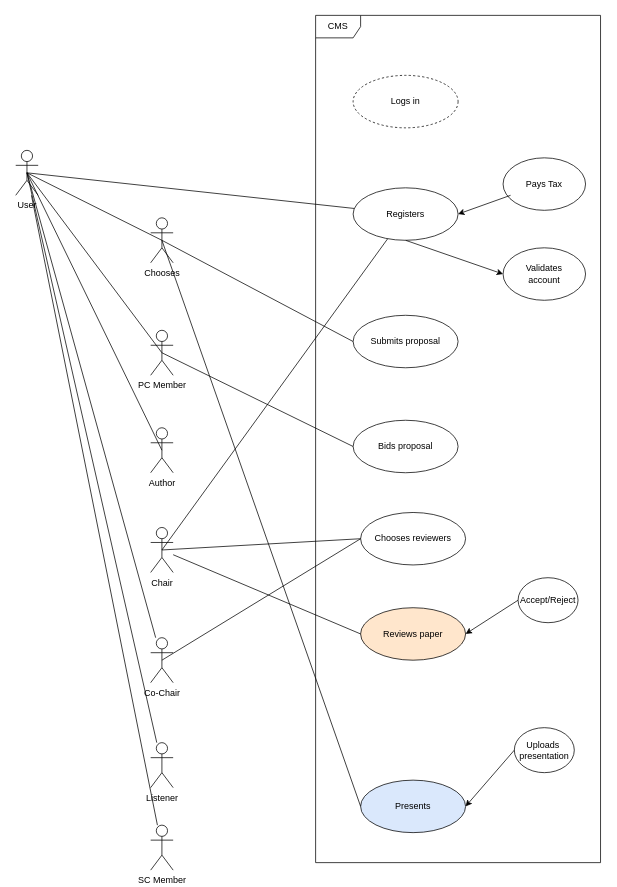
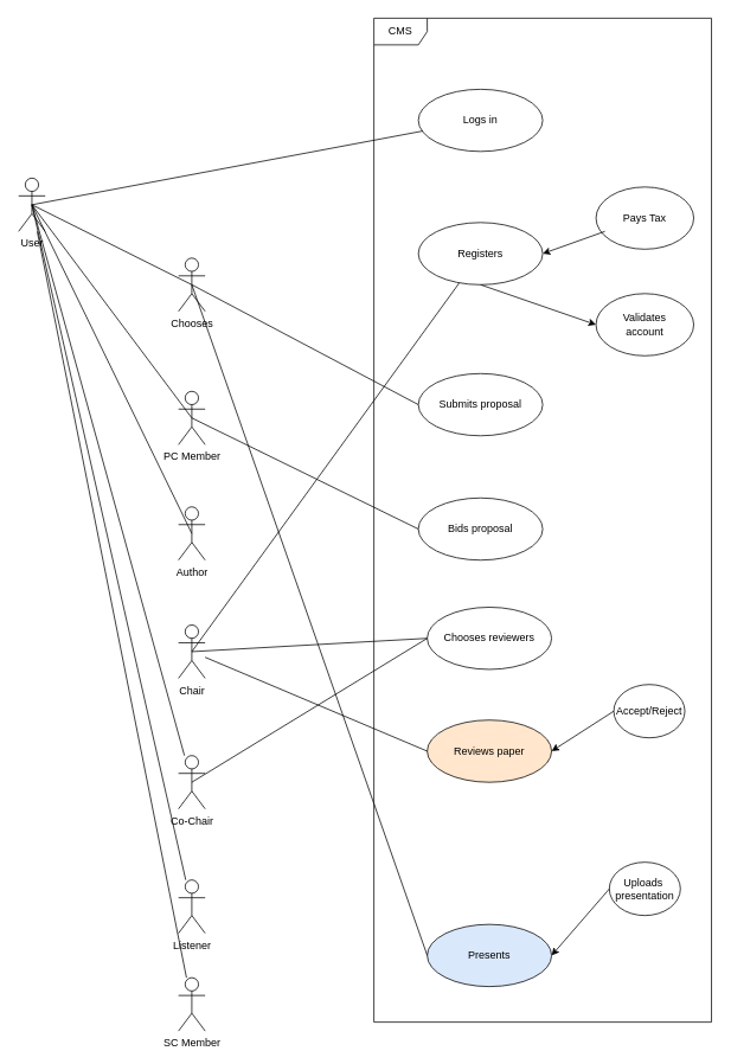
  <mxCell id="0" />
  <mxCell id="1" parent="0" />
  <mxCell id="2" value="PC Member&lt;br&gt;" style="shape=umlActor;verticalLabelPosition=bottom;verticalAlign=top;html=1;outlineConnect=0;" vertex="1" parent="1"><mxGeometry x="200" y="440" width="30" height="60" as="geometry" /></mxCell>
  <mxCell id="3" value="Author" style="shape=umlActor;verticalLabelPosition=bottom;verticalAlign=top;html=1;outlineConnect=0;" vertex="1" parent="1"><mxGeometry x="200" y="570" width="30" height="60" as="geometry" /></mxCell>
  <mxCell id="4" value="Chooses&lt;br&gt;" style="shape=umlActor;verticalLabelPosition=bottom;verticalAlign=top;html=1;outlineConnect=0;" vertex="1" parent="1"><mxGeometry x="200" y="290" width="30" height="60" as="geometry" /></mxCell>
  <mxCell id="5" value="Chair" style="shape=umlActor;verticalLabelPosition=bottom;verticalAlign=top;html=1;outlineConnect=0;" vertex="1" parent="1"><mxGeometry x="200" y="703" width="30" height="60" as="geometry" /></mxCell>
  <mxCell id="6" value="Co-Chair&lt;br&gt;" style="shape=umlActor;verticalLabelPosition=bottom;verticalAlign=top;html=1;outlineConnect=0;" vertex="1" parent="1"><mxGeometry x="200" y="850" width="30" height="60" as="geometry" /></mxCell>
  <mxCell id="7" value="Listener&lt;br&gt;" style="shape=umlActor;verticalLabelPosition=bottom;verticalAlign=top;html=1;outlineConnect=0;" vertex="1" parent="1"><mxGeometry x="200" y="990" width="30" height="60" as="geometry" /></mxCell>
  <mxCell id="8" value="User&lt;br&gt;" style="shape=umlActor;verticalLabelPosition=bottom;verticalAlign=top;html=1;outlineConnect=0;" vertex="1" parent="1"><mxGeometry x="20" y="200" width="30" height="60" as="geometry" /></mxCell>
  <mxCell id="9" value="" style="endArrow=none;html=1;entryX=0.5;entryY=0.5;entryDx=0;entryDy=0;entryPerimeter=0;exitX=0.5;exitY=0.5;exitDx=0;exitDy=0;exitPerimeter=0;" edge="1" parent="1" source="3" target="8"><mxGeometry width="50" height="50" relative="1" as="geometry"><mxPoint x="450" y="760" as="sourcePoint" /><mxPoint x="500" y="710" as="targetPoint" /></mxGeometry></mxCell>
  <mxCell id="10" value="" style="endArrow=none;html=1;exitX=0.5;exitY=0.5;exitDx=0;exitDy=0;exitPerimeter=0;entryX=0.5;entryY=0.5;entryDx=0;entryDy=0;entryPerimeter=0;" edge="1" parent="1" source="2" target="8"><mxGeometry width="50" height="50" relative="1" as="geometry"><mxPoint x="225" y="610" as="sourcePoint" /><mxPoint x="380" y="600" as="targetPoint" /></mxGeometry></mxCell>
  <mxCell id="11" value="" style="endArrow=none;html=1;entryX=0.5;entryY=0.5;entryDx=0;entryDy=0;entryPerimeter=0;exitX=0.5;exitY=0.5;exitDx=0;exitDy=0;exitPerimeter=0;" edge="1" parent="1" source="4" target="8"><mxGeometry width="50" height="50" relative="1" as="geometry"><mxPoint x="235" y="620" as="sourcePoint" /><mxPoint x="405" y="620" as="targetPoint" /></mxGeometry></mxCell>
  <mxCell id="12" value="" style="endArrow=none;html=1;exitX=0.5;exitY=0.5;exitDx=0;exitDy=0;exitPerimeter=0;" edge="1" parent="1" source="5" target="18"><mxGeometry width="50" height="50" relative="1" as="geometry"><mxPoint x="245" y="630" as="sourcePoint" /><mxPoint x="415" y="630" as="targetPoint" /></mxGeometry></mxCell>
  <mxCell id="13" value="" style="endArrow=none;html=1;entryX=0.5;entryY=0.5;entryDx=0;entryDy=0;entryPerimeter=0;" edge="1" parent="1" source="6" target="8"><mxGeometry width="50" height="50" relative="1" as="geometry"><mxPoint x="255" y="640" as="sourcePoint" /><mxPoint x="440" y="390" as="targetPoint" /></mxGeometry></mxCell>
  <mxCell id="14" value="" style="endArrow=none;html=1;entryX=0.5;entryY=0.5;entryDx=0;entryDy=0;entryPerimeter=0;" edge="1" parent="1" source="7" target="8"><mxGeometry width="50" height="50" relative="1" as="geometry"><mxPoint x="265" y="650" as="sourcePoint" /><mxPoint x="440" y="420" as="targetPoint" /></mxGeometry></mxCell>
  <mxCell id="15" value="SC Member" style="shape=umlActor;verticalLabelPosition=bottom;verticalAlign=top;html=1;outlineConnect=0;" vertex="1" parent="1"><mxGeometry x="200" y="1100" width="30" height="60" as="geometry" /></mxCell>
  <mxCell id="16" value="" style="endArrow=none;html=1;" edge="1" parent="1" source="15" target="8"><mxGeometry width="50" height="50" relative="1" as="geometry"><mxPoint x="450" y="760" as="sourcePoint" /><mxPoint x="500" y="710" as="targetPoint" /><Array as="points" /></mxGeometry></mxCell>
  <mxCell id="17" value="CMS" style="shape=umlFrame;whiteSpace=wrap;html=1;" vertex="1" parent="1"><mxGeometry x="420" y="20" width="380" height="1130" as="geometry" /></mxCell>
  <mxCell id="18" value="Registers" style="ellipse;whiteSpace=wrap;html=1;" vertex="1" parent="1"><mxGeometry x="470" y="250" width="140" height="70" as="geometry" /></mxCell>
- <mxCell id="19" value="" style="endArrow=none;html=1;entryX=0.5;entryY=0.5;entryDx=0;entryDy=0;entryPerimeter=0;" edge="1" parent="1" source="18" target="8"><mxGeometry width="50" height="50" relative="1" as="geometry"><mxPoint x="305" y="355" as="sourcePoint" /><mxPoint x="90" y="220" as="targetPoint" /></mxGeometry></mxCell>
  <mxCell id="20" value="Pays Tax" style="ellipse;whiteSpace=wrap;html=1;" vertex="1" parent="1"><mxGeometry x="670" y="210" width="110" height="70" as="geometry" /></mxCell>
  <mxCell id="21" value="Validates&lt;br&gt;account" style="ellipse;whiteSpace=wrap;html=1;" vertex="1" parent="1"><mxGeometry x="670" y="330" width="110" height="70" as="geometry" /></mxCell>
  <mxCell id="22" value="" style="endArrow=classic;html=1;entryX=1;entryY=0.5;entryDx=0;entryDy=0;exitX=0.091;exitY=0.714;exitDx=0;exitDy=0;exitPerimeter=0;" edge="1" parent="1" source="20" target="18"><mxGeometry width="50" height="50" relative="1" as="geometry"><mxPoint x="630" y="350" as="sourcePoint" /><mxPoint x="680" y="300" as="targetPoint" /></mxGeometry></mxCell>
  <mxCell id="23" value="Submits proposal" style="ellipse;whiteSpace=wrap;html=1;" vertex="1" parent="1"><mxGeometry x="470" y="420" width="140" height="70" as="geometry" /></mxCell>
  <mxCell id="24" value="Bids proposal" style="ellipse;whiteSpace=wrap;html=1;" vertex="1" parent="1"><mxGeometry x="470" y="560" width="140" height="70" as="geometry" /></mxCell>
  <mxCell id="25" value="Chooses reviewers" style="ellipse;whiteSpace=wrap;html=1;" vertex="1" parent="1"><mxGeometry x="480" y="683" width="140" height="70" as="geometry" /></mxCell>
  <mxCell id="26" value="Reviews paper" style="ellipse;whiteSpace=wrap;html=1;fillColor=#ffe6cc;" vertex="1" parent="1"><mxGeometry x="480" y="810" width="140" height="70" as="geometry" /></mxCell>
  <mxCell id="27" value="Accept/Reject" style="ellipse;whiteSpace=wrap;html=1;" vertex="1" parent="1"><mxGeometry x="690" y="770" width="80" height="60" as="geometry" /></mxCell>
  <mxCell id="28" value="" style="endArrow=classic;html=1;entryX=1;entryY=0.5;entryDx=0;entryDy=0;exitX=0;exitY=0.5;exitDx=0;exitDy=0;" edge="1" parent="1" source="27" target="26"><mxGeometry width="50" height="50" relative="1" as="geometry"><mxPoint x="690.01" y="269.98" as="sourcePoint" /><mxPoint x="620" y="295" as="targetPoint" /></mxGeometry></mxCell>
  <mxCell id="29" value="Presents" style="ellipse;whiteSpace=wrap;html=1;fillColor=#dae8fc;" vertex="1" parent="1"><mxGeometry x="480" y="1040" width="140" height="70" as="geometry" /></mxCell>
  <mxCell id="30" value="Uploads&amp;nbsp;&lt;br&gt;presentation" style="ellipse;whiteSpace=wrap;html=1;" vertex="1" parent="1"><mxGeometry x="685" y="970" width="80" height="60" as="geometry" /></mxCell>
  <mxCell id="31" value="" style="endArrow=classic;html=1;entryX=1;entryY=0.5;entryDx=0;entryDy=0;exitX=0;exitY=0.5;exitDx=0;exitDy=0;" edge="1" parent="1" source="30" target="29"><mxGeometry width="50" height="50" relative="1" as="geometry"><mxPoint x="700" y="810" as="sourcePoint" /><mxPoint x="630" y="855" as="targetPoint" /></mxGeometry></mxCell>
- <mxCell id="32" value="Logs in" style="ellipse;whiteSpace=wrap;html=1;dashed=1;" vertex="1" parent="1"><mxGeometry x="470" y="100" width="140" height="70" as="geometry" /></mxCell>
+ <mxCell id="32" value="Logs in" style="ellipse;whiteSpace=wrap;html=1;" vertex="1" parent="1"><mxGeometry x="470" y="100" width="140" height="70" as="geometry" /></mxCell>
+ <mxCell id="33" value="" style="endArrow=none;html=1;entryX=0.5;entryY=0.5;entryDx=0;entryDy=0;entryPerimeter=0;exitX=0.036;exitY=0.671;exitDx=0;exitDy=0;exitPerimeter=0;" edge="1" parent="1" source="32" target="8"><mxGeometry width="50" height="50" relative="1" as="geometry"><mxPoint x="481.604" y="287.551" as="sourcePoint" /><mxPoint x="45" y="240" as="targetPoint" /></mxGeometry></mxCell>
  <mxCell id="34" value="" style="endArrow=classic;html=1;exitX=0.5;exitY=1;exitDx=0;exitDy=0;entryX=0;entryY=0.5;entryDx=0;entryDy=0;" edge="1" parent="1" source="18" target="21"><mxGeometry width="50" height="50" relative="1" as="geometry"><mxPoint x="690.01" y="269.98" as="sourcePoint" /><mxPoint x="620" y="295" as="targetPoint" /></mxGeometry></mxCell>
  <mxCell id="35" value="" style="endArrow=none;html=1;entryX=0.5;entryY=0.5;entryDx=0;entryDy=0;entryPerimeter=0;exitX=0;exitY=0.5;exitDx=0;exitDy=0;" edge="1" parent="1" source="23" target="4"><mxGeometry width="50" height="50" relative="1" as="geometry"><mxPoint x="481.604" y="287.551" as="sourcePoint" /><mxPoint x="45" y="240" as="targetPoint" /></mxGeometry></mxCell>
  <mxCell id="36" value="" style="endArrow=none;html=1;entryX=0.5;entryY=0.5;entryDx=0;entryDy=0;entryPerimeter=0;exitX=0;exitY=0.5;exitDx=0;exitDy=0;" edge="1" parent="1" source="29" target="4"><mxGeometry width="50" height="50" relative="1" as="geometry"><mxPoint x="480" y="465" as="sourcePoint" /><mxPoint x="225" y="380" as="targetPoint" /></mxGeometry></mxCell>
  <mxCell id="37" value="" style="endArrow=none;html=1;entryX=0.5;entryY=0.5;entryDx=0;entryDy=0;entryPerimeter=0;exitX=0;exitY=0.5;exitDx=0;exitDy=0;" edge="1" parent="1" source="24" target="2"><mxGeometry width="50" height="50" relative="1" as="geometry"><mxPoint x="360" y="710" as="sourcePoint" /><mxPoint x="410" y="660" as="targetPoint" /></mxGeometry></mxCell>
  <mxCell id="38" value="" style="endArrow=none;html=1;exitX=0;exitY=0.5;exitDx=0;exitDy=0;" edge="1" parent="1" source="26" target="5"><mxGeometry width="50" height="50" relative="1" as="geometry"><mxPoint x="480" y="605" as="sourcePoint" /><mxPoint x="225" y="480" as="targetPoint" /></mxGeometry></mxCell>
  <mxCell id="39" value="" style="endArrow=none;html=1;entryX=0;entryY=0.5;entryDx=0;entryDy=0;exitX=0.5;exitY=0.5;exitDx=0;exitDy=0;exitPerimeter=0;" edge="1" parent="1" source="5" target="25"><mxGeometry width="50" height="50" relative="1" as="geometry"><mxPoint x="360" y="710" as="sourcePoint" /><mxPoint x="410" y="660" as="targetPoint" /></mxGeometry></mxCell>
  <mxCell id="40" value="" style="endArrow=none;html=1;entryX=0;entryY=0.5;entryDx=0;entryDy=0;exitX=0.5;exitY=0.5;exitDx=0;exitDy=0;exitPerimeter=0;" edge="1" parent="1" source="6" target="25"><mxGeometry width="50" height="50" relative="1" as="geometry"><mxPoint x="360" y="710" as="sourcePoint" /><mxPoint x="410" y="660" as="targetPoint" /></mxGeometry></mxCell>
